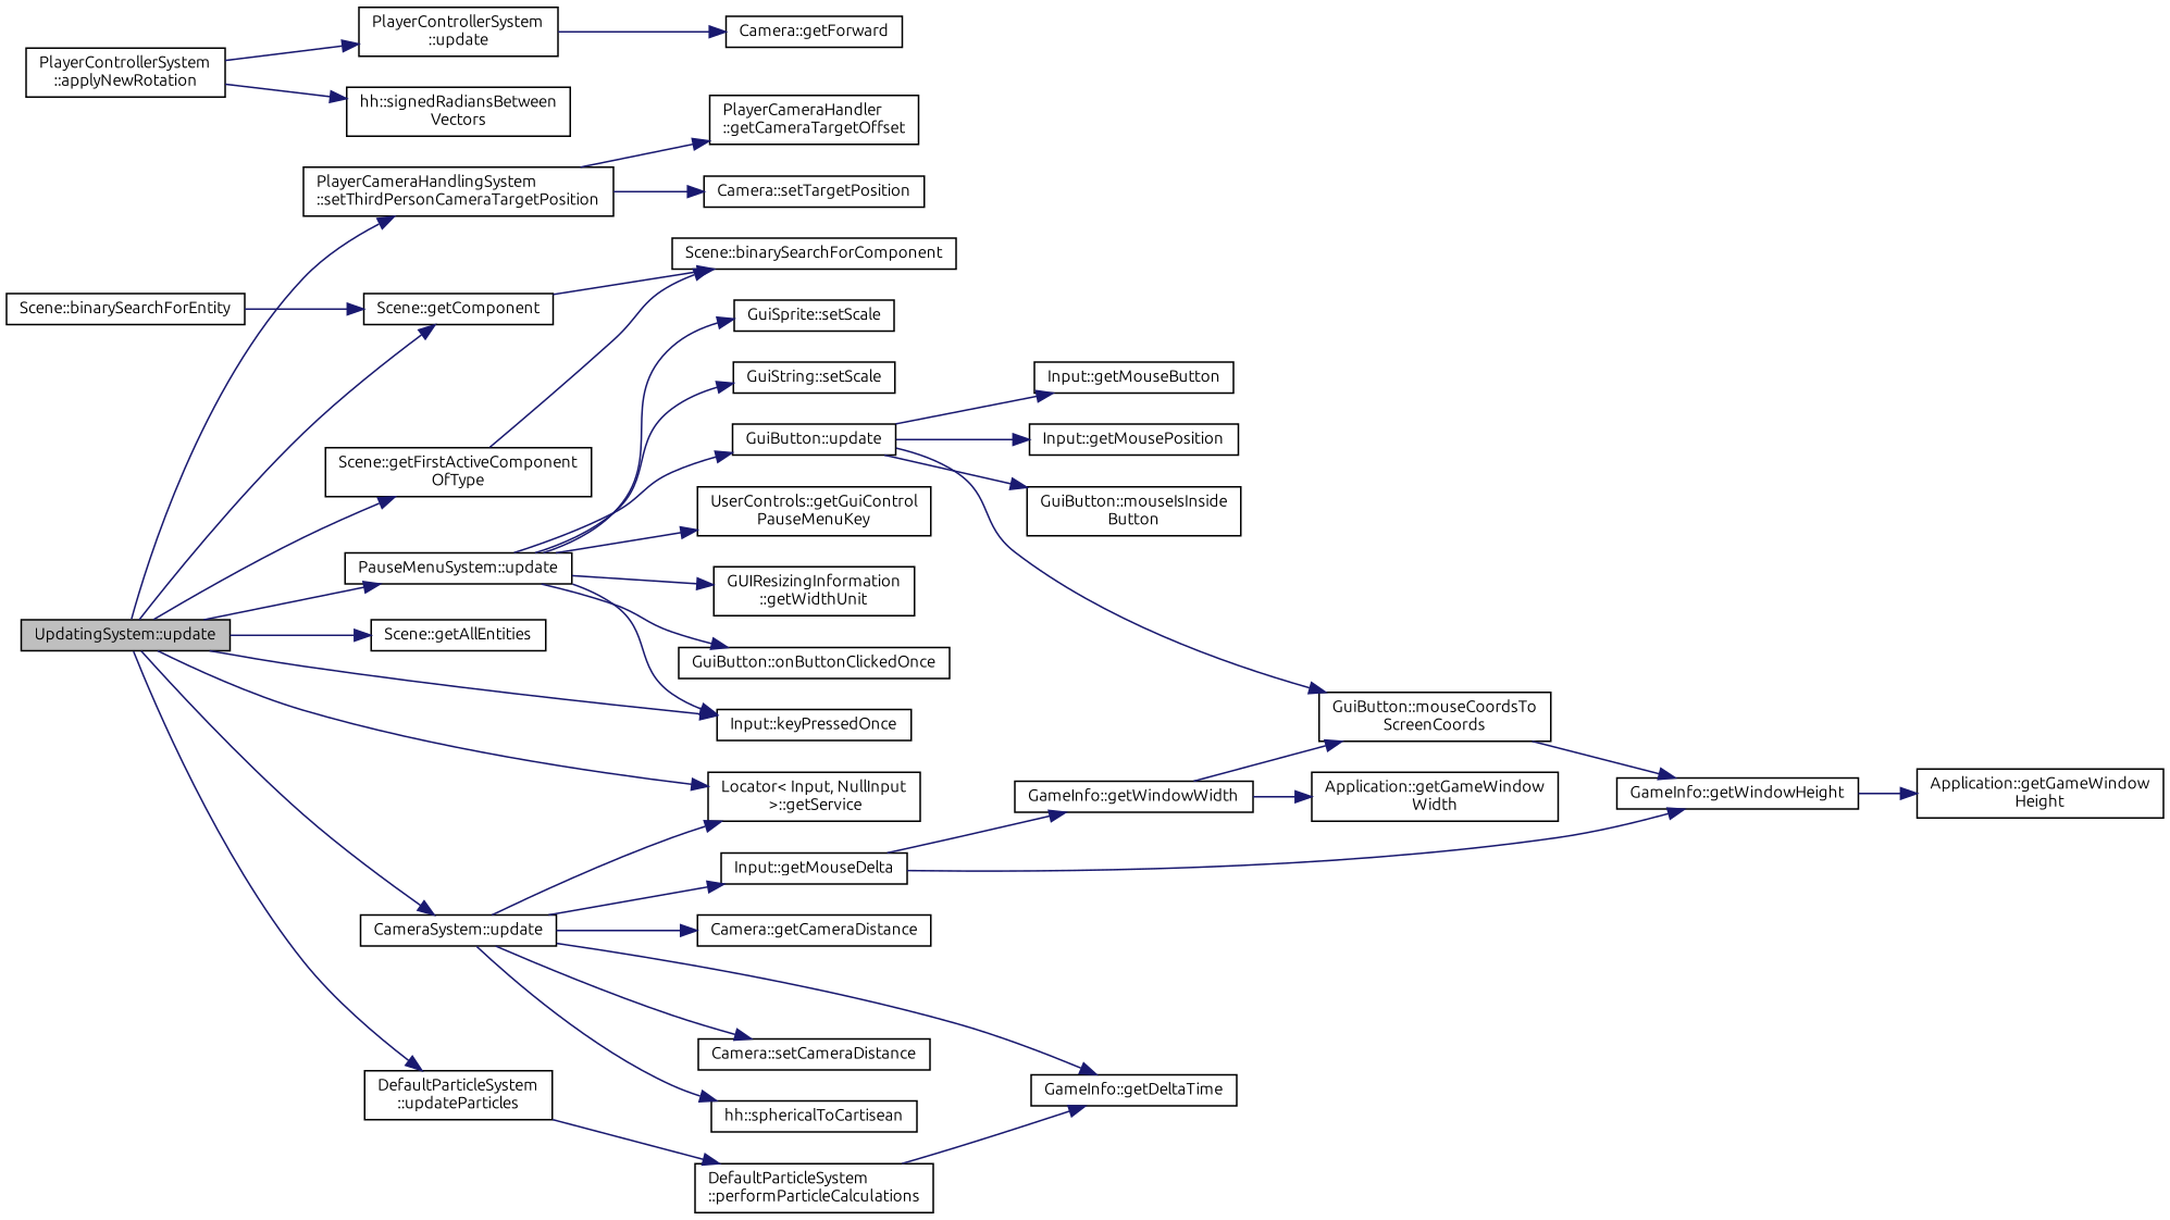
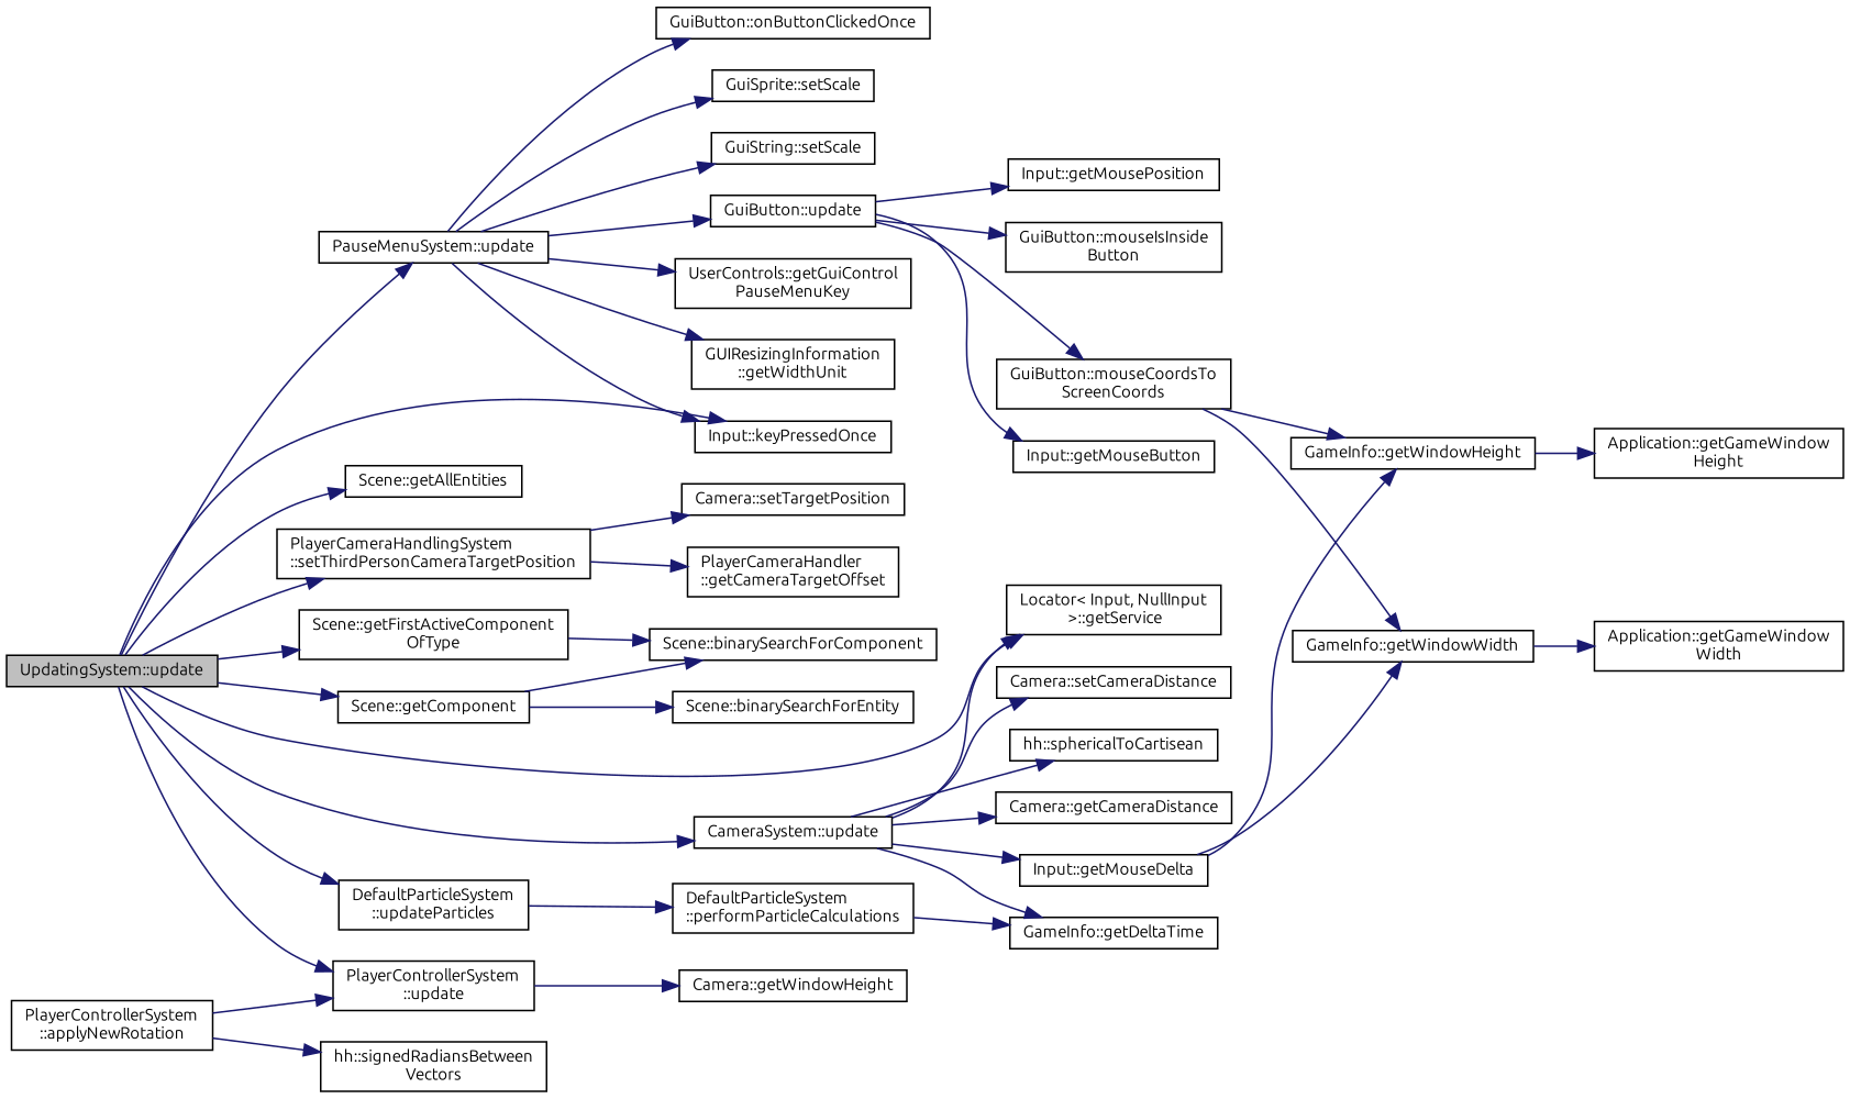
  digraph {
    fontname=Ubuntu
    rankdir=LR
    node [color=black fillcolor=white fontname=Ubuntu fontsize=10 shape=record style=filled]
    edge [color=midnightblue fontname=Ubuntu fontsize=10 labelfontname=Helvetica labelfontsize=10 style=solid]
    n1 [fillcolor=grey75 fontcolor=black height=0.2 label="UpdatingSystem::update" width=0.4]
    n2 [height=0.2 label="Scene::getAllEntities" width=0.4]
    n3 [height=0.2 label="Scene::getComponent" width=0.4]
    n4 [height=0.2 label="Scene::getFirstActiveComponent\lOfType" width=0.4]
    n5 [height=0.2 label="Locator\< Input, NullInput\l \>::getService" width=0.4]
    n6 [height=0.2 label="Input::keyPressedOnce" width=0.4]
    n7 [height=0.2 label="PlayerCameraHandlingSystem\l::setThirdPersonCameraTargetPosition" width=0.4]
    n8 [height=0.2 label="PauseMenuSystem::update" width=0.4]
    n9 [height=0.2 label="CameraSystem::update" width=0.4]
    n10 [height=0.2 label="PlayerControllerSystem\l::update" width=0.4]
    n11 [height=0.2 label="DefaultParticleSystem\l::updateParticles" width=0.4]
    n12 [height=0.2 label="Scene::binarySearchForComponent" width=0.4]
    n13 [height=0.2 label="Scene::binarySearchForEntity" width=0.4]
    n14 [height=0.2 label="PlayerCameraHandler\l::getCameraTargetOffset" width=0.4]
    n15 [height=0.2 label="Camera::setTargetPosition" width=0.4]
    n16 [height=0.2 label="UserControls::getGuiControl\lPauseMenuKey" width=0.4]
    n17 [height=0.2 label="GUIResizingInformation\l::getWidthUnit" width=0.4]
    n18 [height=0.2 label="GuiButton::onButtonClickedOnce" width=0.4]
    n19 [height=0.2 label="GuiSprite::setScale" width=0.4]
    n20 [height=0.2 label="GuiString::setScale" width=0.4]
    n21 [height=0.2 label="GuiButton::update" width=0.4]
    n22 [height=0.2 label="Camera::getCameraDistance" width=0.4]
    n23 [height=0.2 label="GameInfo::getDeltaTime" width=0.4]
    n24 [height=0.2 label="Input::getMouseDelta" width=0.4]
    n25 [height=0.2 label="Camera::setCameraDistance" width=0.4]
    n26 [height=0.2 label="hh::sphericalToCartisean" width=0.4]
-   n27 [height=0.2 label="Camera::getForward" width=0.4]
+   n27 [height=0.2 label="Camera::getWindowHeight" width=0.4]
    n28 [height=0.2 label="DefaultParticleSystem\l::performParticleCalculations" width=0.4]
    n29 [height=0.2 label="Input::getMouseButton" width=0.4]
    n30 [height=0.2 label="Input::getMousePosition" width=0.4]
    n31 [height=0.2 label="GuiButton::mouseCoordsTo\lScreenCoords" width=0.4]
    n32 [height=0.2 label="GuiButton::mouseIsInside\lButton" width=0.4]
    n33 [height=0.2 label="GameInfo::getWindowHeight" width=0.4]
    n34 [height=0.2 label="GameInfo::getWindowWidth" width=0.4]
    n35 [height=0.2 label="Application::getGameWindow\lHeight" width=0.4]
    n36 [height=0.2 label="Application::getGameWindow\lWidth" width=0.4]
    n37 [height=0.2 label="PlayerControllerSystem\l::applyNewRotation" width=0.4]
    n38 [height=0.2 label="hh::signedRadiansBetween\lVectors" width=0.4]
    n1 -> n2
    n1 -> n3
    n1 -> n4
    n1 -> n5
    n1 -> n6
    n1 -> n7
    n1 -> n8
    n1 -> n9
+   n1 -> n10
    n1 -> n11
    n3 -> n12
-   n13 -> n3
+   n3 -> n13
    n4 -> n12
    n7 -> n14
    n7 -> n15
    n8 -> n6
    n8 -> n16
    n8 -> n17
    n8 -> n18
    n8 -> n19
    n8 -> n20
    n8 -> n21
    n9 -> n5
    n9 -> n22
    n9 -> n23
    n9 -> n24
    n9 -> n25
    n9 -> n26
    n10 -> n27
    n11 -> n28
    n21 -> n29
    n21 -> n30
    n21 -> n31
    n21 -> n32
    n24 -> n33
    n24 -> n34
    n28 -> n23
    n31 -> n33
-   n34 -> n31
+   n31 -> n34
    n33 -> n35
    n34 -> n36
    n37 -> n10
    n37 -> n38
  }
